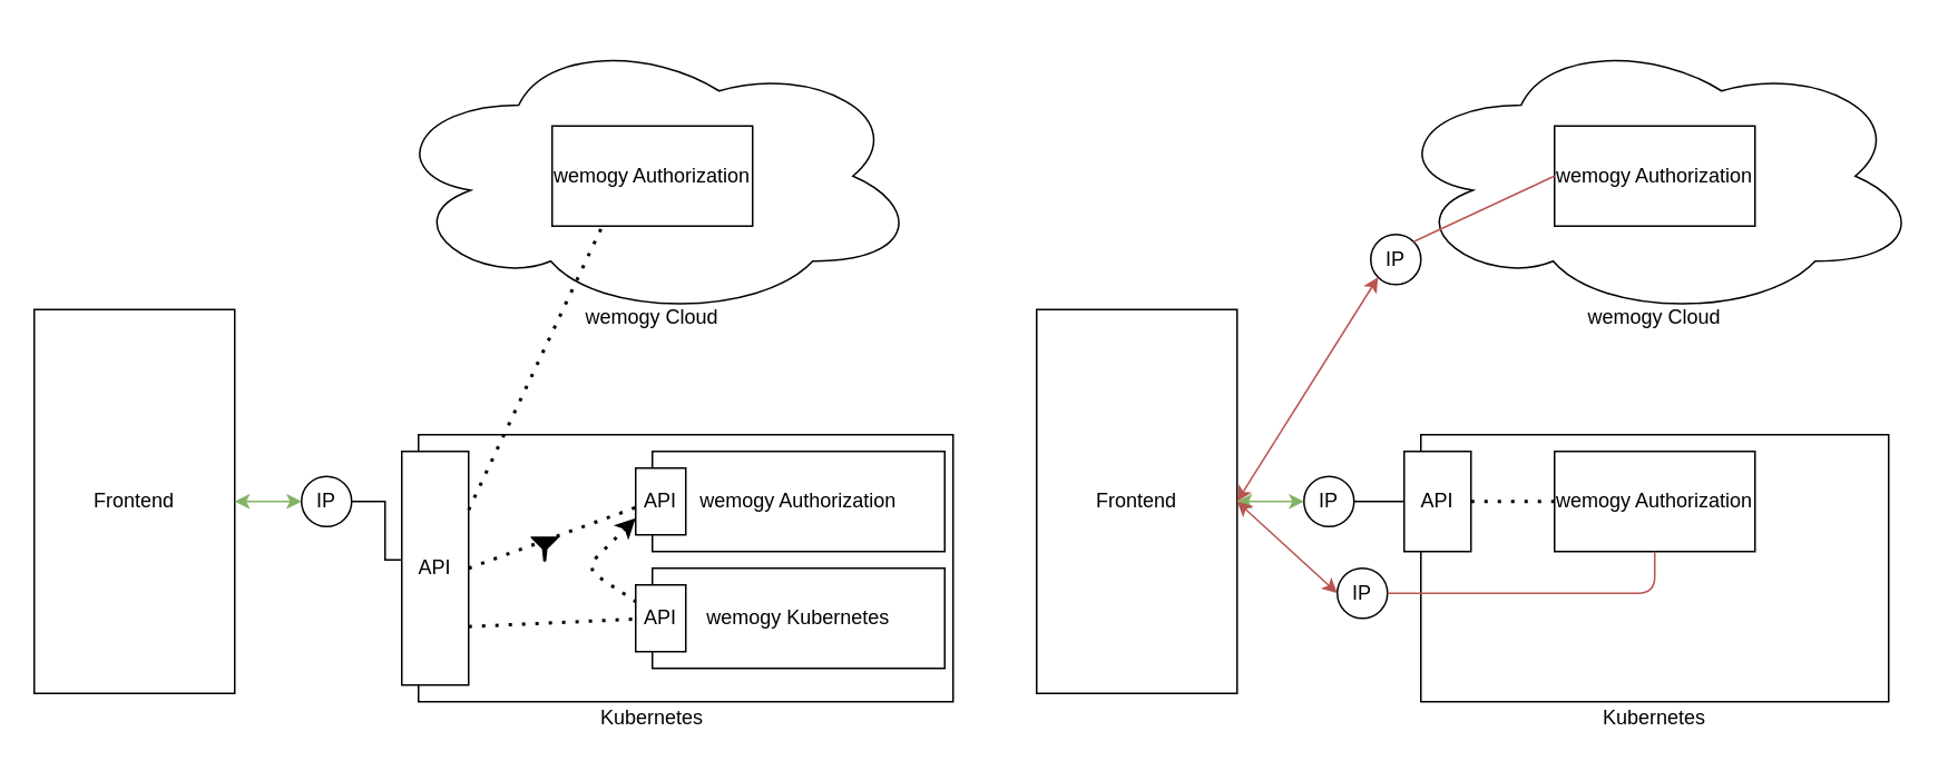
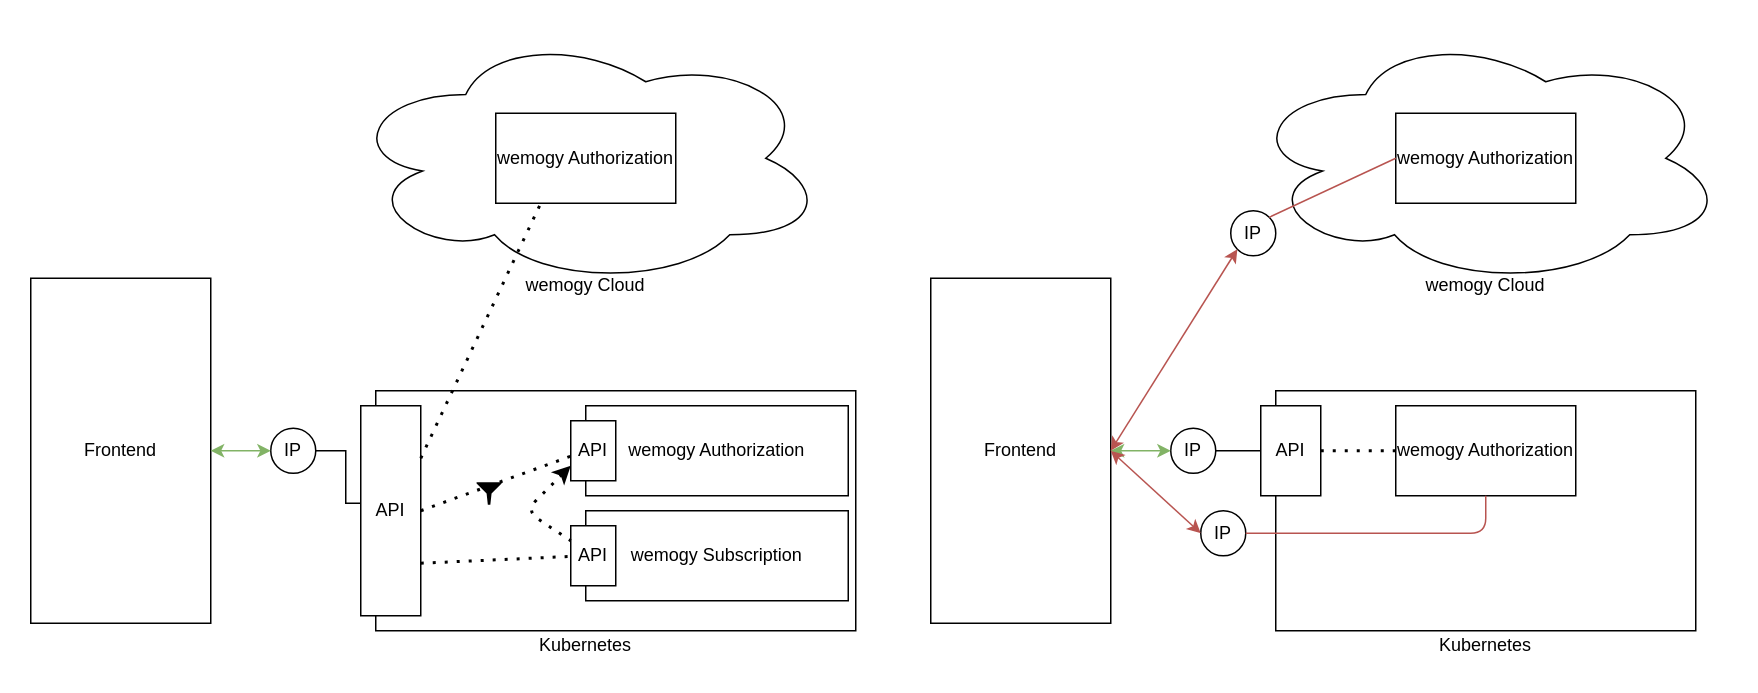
  <mxCell id="0" />
  <mxCell id="1" parent="0" />
  <mxCell id="2" value="Frontend" style="rounded=0;whiteSpace=wrap;html=1;" vertex="1" parent="1"><mxGeometry x="20" y="185" width="120" height="230" as="geometry" /></mxCell>
  <mxCell id="3" value="" style="rounded=0;whiteSpace=wrap;html=1;" vertex="1" parent="1"><mxGeometry x="250" y="260" width="320" height="160" as="geometry" /></mxCell>
  <mxCell id="4" value="Kubernetes" style="text;html=1;strokeColor=none;fillColor=none;align=center;verticalAlign=middle;whiteSpace=wrap;rounded=0;" vertex="1" parent="1"><mxGeometry x="370" y="420" width="40" height="20" as="geometry" /></mxCell>
  <mxCell id="5" value="" style="ellipse;shape=cloud;whiteSpace=wrap;html=1;" vertex="1" parent="1"><mxGeometry x="230" y="20" width="320" height="170" as="geometry" /></mxCell>
  <mxCell id="6" value="wemogy Cloud" style="text;html=1;strokeColor=none;fillColor=none;align=center;verticalAlign=middle;whiteSpace=wrap;rounded=0;" vertex="1" parent="1"><mxGeometry x="345" y="180" width="90" height="20" as="geometry" /></mxCell>
  <mxCell id="7" value="API" style="rounded=0;whiteSpace=wrap;html=1;" vertex="1" parent="1"><mxGeometry x="240" y="270" width="40" height="140" as="geometry" /></mxCell>
  <mxCell id="8" style="edgeStyle=orthogonalEdgeStyle;rounded=0;orthogonalLoop=1;jettySize=auto;html=1;exitX=1;exitY=0.5;exitDx=0;exitDy=0;endArrow=none;endFill=0;" edge="1" parent="1" source="9" target="7"><mxGeometry relative="1" as="geometry"><Array as="points"><mxPoint x="230" y="300" /><mxPoint x="230" y="335" /></Array></mxGeometry></mxCell>
  <mxCell id="9" value="IP" style="ellipse;whiteSpace=wrap;html=1;aspect=fixed;" vertex="1" parent="1"><mxGeometry x="180" y="285" width="30" height="30" as="geometry" /></mxCell>
  <mxCell id="10" value="wemogy Authorization" style="rounded=0;whiteSpace=wrap;html=1;" vertex="1" parent="1"><mxGeometry x="390" y="270" width="175" height="60" as="geometry" /></mxCell>
  <mxCell id="11" value="wemogy Authorization" style="rounded=0;whiteSpace=wrap;html=1;" vertex="1" parent="1"><mxGeometry x="330" y="75" width="120" height="60" as="geometry" /></mxCell>
  <mxCell id="12" value="" style="endArrow=none;dashed=1;html=1;dashPattern=1 3;strokeWidth=2;exitX=1;exitY=0.5;exitDx=0;exitDy=0;entryX=0;entryY=0.5;entryDx=0;entryDy=0;" edge="1" parent="1" source="7" target="10"><mxGeometry width="50" height="50" relative="1" as="geometry"><mxPoint x="150" y="270" as="sourcePoint" /><mxPoint x="200" y="220" as="targetPoint" /></mxGeometry></mxCell>
  <mxCell id="13" value="" style="endArrow=classic;startArrow=classic;html=1;exitX=0;exitY=0.5;exitDx=0;exitDy=0;entryX=1;entryY=0.5;entryDx=0;entryDy=0;fillColor=#d5e8d4;strokeColor=#82b366;" edge="1" parent="1" source="9" target="2"><mxGeometry width="50" height="50" relative="1" as="geometry"><mxPoint x="150" y="270" as="sourcePoint" /><mxPoint x="200" y="220" as="targetPoint" /></mxGeometry></mxCell>
  <mxCell id="14" value="" style="endArrow=none;dashed=1;html=1;dashPattern=1 3;strokeWidth=2;exitX=1;exitY=0.25;exitDx=0;exitDy=0;entryX=0.25;entryY=1;entryDx=0;entryDy=0;" edge="1" parent="1" source="7" target="11"><mxGeometry width="50" height="50" relative="1" as="geometry"><mxPoint x="150" y="270" as="sourcePoint" /><mxPoint x="200" y="220" as="targetPoint" /></mxGeometry></mxCell>
  <mxCell id="15" value="Frontend" style="rounded=0;whiteSpace=wrap;html=1;" vertex="1" parent="1"><mxGeometry x="620" y="185" width="120" height="230" as="geometry" /></mxCell>
  <mxCell id="16" value="" style="rounded=0;whiteSpace=wrap;html=1;" vertex="1" parent="1"><mxGeometry x="850" y="260" width="280" height="160" as="geometry" /></mxCell>
  <mxCell id="17" value="Kubernetes" style="text;html=1;strokeColor=none;fillColor=none;align=center;verticalAlign=middle;whiteSpace=wrap;rounded=0;" vertex="1" parent="1"><mxGeometry x="970" y="420" width="40" height="20" as="geometry" /></mxCell>
  <mxCell id="18" value="" style="ellipse;shape=cloud;whiteSpace=wrap;html=1;" vertex="1" parent="1"><mxGeometry x="830" y="20" width="320" height="170" as="geometry" /></mxCell>
  <mxCell id="19" value="wemogy Cloud" style="text;html=1;strokeColor=none;fillColor=none;align=center;verticalAlign=middle;whiteSpace=wrap;rounded=0;" vertex="1" parent="1"><mxGeometry x="945" y="180" width="90" height="20" as="geometry" /></mxCell>
  <mxCell id="20" value="API" style="rounded=0;whiteSpace=wrap;html=1;" vertex="1" parent="1"><mxGeometry x="840" y="270" width="40" height="60" as="geometry" /></mxCell>
  <mxCell id="21" style="edgeStyle=orthogonalEdgeStyle;rounded=0;orthogonalLoop=1;jettySize=auto;html=1;exitX=1;exitY=0.5;exitDx=0;exitDy=0;endArrow=none;endFill=0;" edge="1" parent="1" source="22" target="20"><mxGeometry relative="1" as="geometry" /></mxCell>
  <mxCell id="22" value="IP" style="ellipse;whiteSpace=wrap;html=1;aspect=fixed;" vertex="1" parent="1"><mxGeometry x="780" y="285" width="30" height="30" as="geometry" /></mxCell>
  <mxCell id="23" value="wemogy Authorization" style="rounded=0;whiteSpace=wrap;html=1;" vertex="1" parent="1"><mxGeometry x="930" y="270" width="120" height="60" as="geometry" /></mxCell>
  <mxCell id="24" value="wemogy Authorization" style="rounded=0;whiteSpace=wrap;html=1;" vertex="1" parent="1"><mxGeometry x="930" y="75" width="120" height="60" as="geometry" /></mxCell>
  <mxCell id="25" value="" style="endArrow=classic;startArrow=classic;html=1;exitX=0;exitY=0.5;exitDx=0;exitDy=0;entryX=1;entryY=0.5;entryDx=0;entryDy=0;fillColor=#d5e8d4;strokeColor=#82b366;" edge="1" parent="1" source="22" target="15"><mxGeometry width="50" height="50" relative="1" as="geometry"><mxPoint x="750" y="270" as="sourcePoint" /><mxPoint x="800" y="220" as="targetPoint" /></mxGeometry></mxCell>
  <mxCell id="26" value="IP" style="ellipse;whiteSpace=wrap;html=1;aspect=fixed;" vertex="1" parent="1"><mxGeometry x="820" y="140" width="30" height="30" as="geometry" /></mxCell>
  <mxCell id="27" value="IP" style="ellipse;whiteSpace=wrap;html=1;aspect=fixed;" vertex="1" parent="1"><mxGeometry x="800" y="340" width="30" height="30" as="geometry" /></mxCell>
  <mxCell id="28" value="" style="endArrow=none;dashed=1;html=1;dashPattern=1 3;strokeWidth=2;exitX=1;exitY=0.5;exitDx=0;exitDy=0;entryX=0;entryY=0.5;entryDx=0;entryDy=0;" edge="1" parent="1" source="20" target="23"><mxGeometry width="50" height="50" relative="1" as="geometry"><mxPoint x="310" y="310" as="sourcePoint" /><mxPoint x="340" y="310" as="targetPoint" /></mxGeometry></mxCell>
  <mxCell id="29" value="" style="endArrow=classic;startArrow=classic;html=1;exitX=0;exitY=0.5;exitDx=0;exitDy=0;entryX=1;entryY=0.5;entryDx=0;entryDy=0;fillColor=#f8cecc;strokeColor=#b85450;" edge="1" parent="1" source="27" target="15"><mxGeometry width="50" height="50" relative="1" as="geometry"><mxPoint x="810" y="310" as="sourcePoint" /><mxPoint x="750" y="310" as="targetPoint" /></mxGeometry></mxCell>
  <mxCell id="30" value="" style="endArrow=classic;startArrow=classic;html=1;exitX=0;exitY=1;exitDx=0;exitDy=0;fillColor=#f8cecc;strokeColor=#b85450;" edge="1" parent="1" source="26"><mxGeometry width="50" height="50" relative="1" as="geometry"><mxPoint x="810" y="365" as="sourcePoint" /><mxPoint x="740" y="300" as="targetPoint" /></mxGeometry></mxCell>
  <mxCell id="31" value="" style="endArrow=none;html=1;entryX=1;entryY=0;entryDx=0;entryDy=0;exitX=0;exitY=0.5;exitDx=0;exitDy=0;fillColor=#f8cecc;strokeColor=#b85450;" edge="1" parent="1" source="24" target="26"><mxGeometry width="50" height="50" relative="1" as="geometry"><mxPoint x="690" y="320" as="sourcePoint" /><mxPoint x="740" y="270" as="targetPoint" /></mxGeometry></mxCell>
  <mxCell id="32" value="" style="endArrow=none;html=1;exitX=1;exitY=0.5;exitDx=0;exitDy=0;entryX=0.5;entryY=1;entryDx=0;entryDy=0;fillColor=#f8cecc;strokeColor=#b85450;" edge="1" parent="1" source="27" target="23"><mxGeometry width="50" height="50" relative="1" as="geometry"><mxPoint x="690" y="320" as="sourcePoint" /><mxPoint x="740" y="270" as="targetPoint" /><Array as="points"><mxPoint x="990" y="355" /></Array></mxGeometry></mxCell>
- <mxCell id="33" value="wemogy Kubernetes" style="rounded=0;whiteSpace=wrap;html=1;" vertex="1" parent="1"><mxGeometry x="390" y="340" width="175" height="60" as="geometry" /></mxCell>
+ <mxCell id="33" value="wemogy Subscription" style="rounded=0;whiteSpace=wrap;html=1;" vertex="1" parent="1"><mxGeometry x="390" y="340" width="175" height="60" as="geometry" /></mxCell>
  <mxCell id="34" value="" style="endArrow=none;dashed=1;html=1;dashPattern=1 3;strokeWidth=2;exitX=1;exitY=0.75;exitDx=0;exitDy=0;entryX=0;entryY=0.5;entryDx=0;entryDy=0;" edge="1" parent="1" source="7" target="33"><mxGeometry width="50" height="50" relative="1" as="geometry"><mxPoint x="310" y="345" as="sourcePoint" /><mxPoint x="355" y="310" as="targetPoint" /></mxGeometry></mxCell>
  <mxCell id="35" value="API" style="rounded=0;whiteSpace=wrap;html=1;" vertex="1" parent="1"><mxGeometry x="380" y="280" width="30" height="40" as="geometry" /></mxCell>
  <mxCell id="36" value="API" style="rounded=0;whiteSpace=wrap;html=1;" vertex="1" parent="1"><mxGeometry x="380" y="350" width="30" height="40" as="geometry" /></mxCell>
  <mxCell id="37" value="" style="aspect=fixed;pointerEvents=1;shadow=0;dashed=0;html=1;strokeColor=none;labelPosition=center;verticalLabelPosition=bottom;verticalAlign=top;align=center;shape=mxgraph.mscae.enterprise.filter;fillColor=#000000;" vertex="1" parent="1"><mxGeometry x="317.22" y="321" width="16.67" height="15" as="geometry" /></mxCell>
  <mxCell id="38" value="" style="endArrow=none;dashed=1;html=1;dashPattern=1 3;strokeWidth=2;exitX=0;exitY=0.75;exitDx=0;exitDy=0;entryX=0;entryY=0.25;entryDx=0;entryDy=0;endFill=0;startArrow=classic;startFill=1;" edge="1" parent="1" source="35" target="36"><mxGeometry width="50" height="50" relative="1" as="geometry"><mxPoint x="310" y="385" as="sourcePoint" /><mxPoint x="400" y="380" as="targetPoint" /><Array as="points"><mxPoint x="350" y="340" /></Array></mxGeometry></mxCell>
